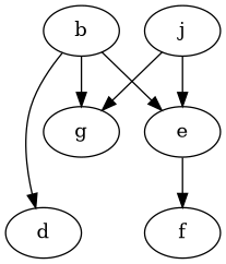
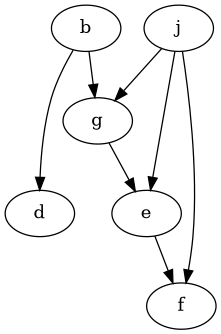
  digraph {
    node [weight=5]
    edge [weight=5]
    b [weight=1]
    d
    e
    g
    j [weight=1]
    f
    b -> d [weight=0]
-   b -> e
+   g -> e
    b -> g
    e -> f
    j -> e
    j -> g
+   j -> f
  }
